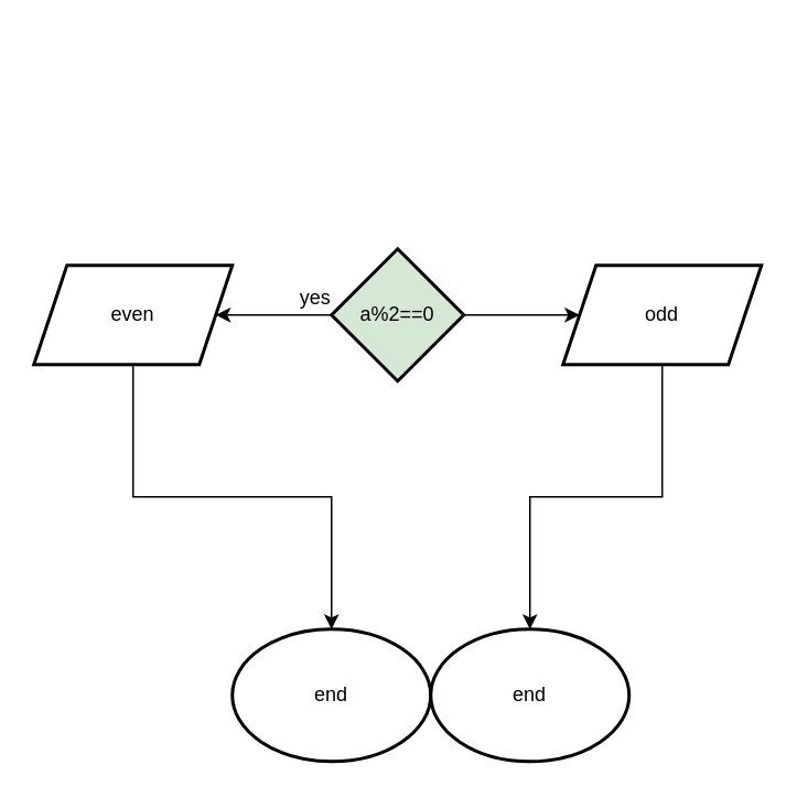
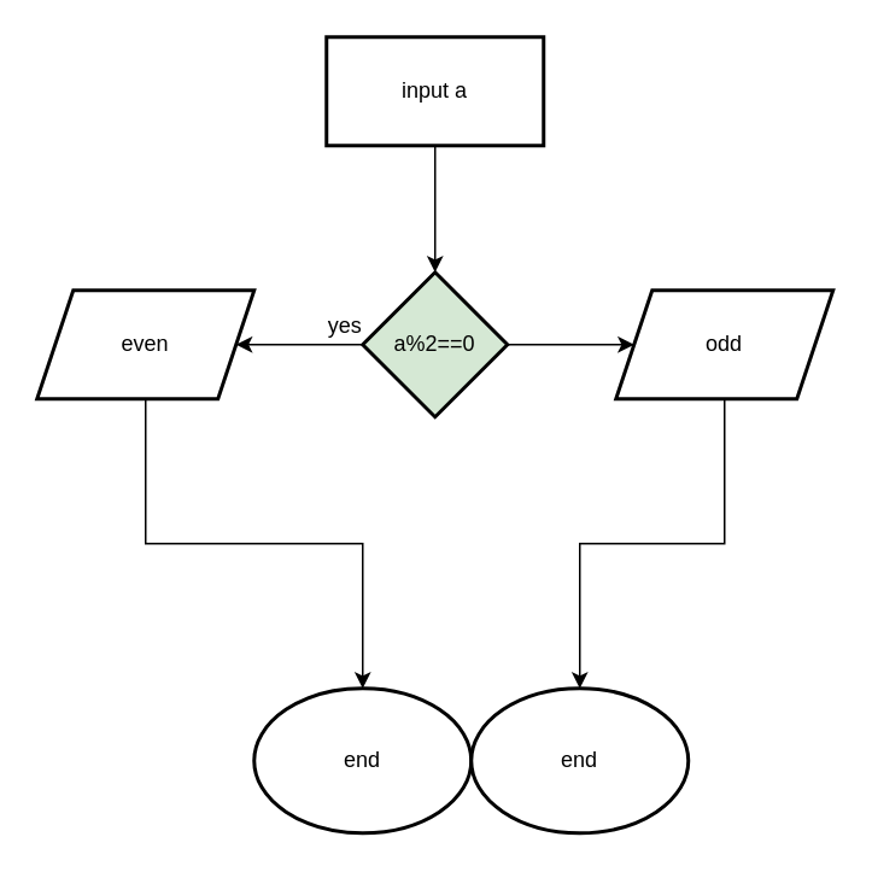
  <mxCell id="0" />
  <mxCell id="1" parent="0" />
+ <mxCell id="2" value="" style="edgeStyle=orthogonalEdgeStyle;rounded=0;orthogonalLoop=1;jettySize=auto;html=1;" edge="1" parent="1" source="3" target="6"><mxGeometry relative="1" as="geometry" /></mxCell>
+ <mxCell id="3" value="input a" style="whiteSpace=wrap;html=1;strokeWidth=2;" vertex="1" parent="1"><mxGeometry x="180" y="20" width="120" height="60" as="geometry" /></mxCell>
  <mxCell id="4" value="" style="edgeStyle=orthogonalEdgeStyle;rounded=0;orthogonalLoop=1;jettySize=auto;html=1;" edge="1" parent="1" source="6" target="8"><mxGeometry relative="1" as="geometry" /></mxCell>
  <mxCell id="5" value="" style="edgeStyle=orthogonalEdgeStyle;rounded=0;orthogonalLoop=1;jettySize=auto;html=1;" edge="1" parent="1" source="6" target="11"><mxGeometry relative="1" as="geometry" /></mxCell>
  <mxCell id="6" value="a%2==0" style="rhombus;whiteSpace=wrap;html=1;strokeWidth=2;fillColor=#d5e8d4;" vertex="1" parent="1"><mxGeometry x="200" y="150" width="80" height="80" as="geometry" /></mxCell>
  <mxCell id="7" value="" style="edgeStyle=orthogonalEdgeStyle;rounded=0;orthogonalLoop=1;jettySize=auto;html=1;" edge="1" parent="1" source="8" target="12"><mxGeometry relative="1" as="geometry" /></mxCell>
  <mxCell id="8" value="even" style="shape=parallelogram;perimeter=parallelogramPerimeter;whiteSpace=wrap;html=1;fixedSize=1;strokeWidth=2;" vertex="1" parent="1"><mxGeometry x="20" y="160" width="120" height="60" as="geometry" /></mxCell>
  <mxCell id="9" value="yes" style="text;html=1;align=center;verticalAlign=middle;resizable=0;points=[];autosize=1;" vertex="1" parent="1"><mxGeometry x="175" y="170" width="30" height="20" as="geometry" /></mxCell>
  <mxCell id="10" value="" style="edgeStyle=orthogonalEdgeStyle;rounded=0;orthogonalLoop=1;jettySize=auto;html=1;" edge="1" parent="1" source="11" target="13"><mxGeometry relative="1" as="geometry" /></mxCell>
  <mxCell id="11" value="odd" style="shape=parallelogram;perimeter=parallelogramPerimeter;whiteSpace=wrap;html=1;fixedSize=1;strokeWidth=2;" vertex="1" parent="1"><mxGeometry x="340" y="160" width="120" height="60" as="geometry" /></mxCell>
  <mxCell id="12" value="end" style="ellipse;whiteSpace=wrap;html=1;strokeWidth=2;" vertex="1" parent="1"><mxGeometry x="140" y="380" width="120" height="80" as="geometry" /></mxCell>
  <mxCell id="13" value="end" style="ellipse;whiteSpace=wrap;html=1;strokeWidth=2;" vertex="1" parent="1"><mxGeometry x="260" y="380" width="120" height="80" as="geometry" /></mxCell>
